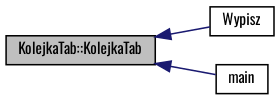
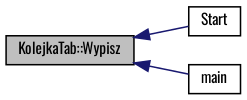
  digraph {
    fontname=Oswald
    rankdir=LR
    node [color=black fillcolor=white fontname=Oswald fontsize=10 shape=record style=filled]
    edge [color=midnightblue dir=back fontname=Oswald fontsize=10 labelfontname=Helvetica labelfontsize=10 style=solid]
-   n1 [fillcolor=grey75 fontcolor=black height=0.2 label="KolejkaTab::KolejkaTab" width=0.4]
-   n2 [height=0.2 label=Wypisz width=0.4]
+   n1 [fillcolor=grey75 fontcolor=black height=0.2 label="KolejkaTab::Wypisz" width=0.4]
+   n2 [height=0.2 label=Start width=0.4]
    n3 [height=0.2 label=main width=0.4]
    n1 -> n2
    n1 -> n3
  }
